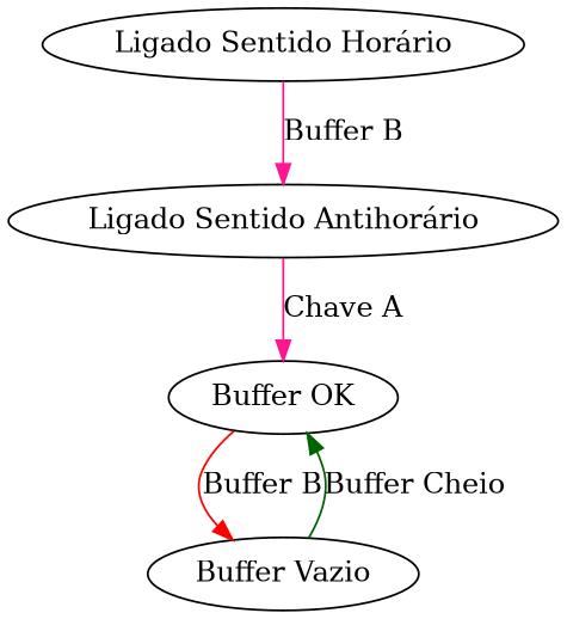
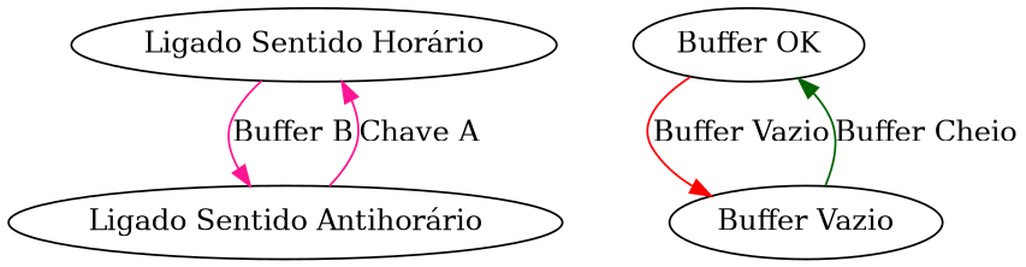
  digraph {
    edge [color=deeppink]
    n1 [label="Ligado Sentido Horário"]
    n2 [label="Ligado Sentido Antihorário"]
    n3 [label="Buffer OK"]
    n4 [label="Buffer Vazio"]
    n1 -> n2 [label="Buffer B"]
-   n2 -> n3 [label="Chave A"]
-   n3 -> n4 [color=red label="Buffer B"]
+   n2 -> n1 [label="Chave A"]
+   n3 -> n4 [color=red label="Buffer Vazio"]
    n4 -> n3 [color=darkgreen label="Buffer Cheio"]
  }
